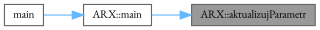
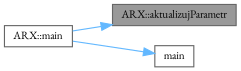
  digraph {
    fontname="EB Garamond"
    rankdir=RL
    node [color=grey40 fillcolor=white fontname="EB Garamond" fontsize=10 shape=box style=filled]
    edge [color=steelblue1 dir=back fontname="EB Garamond" fontsize=10 labelfontname=Helvetica labelfontsize=10 style=solid]
    n1 [color=gray40 fillcolor=grey60 fontcolor=black height=0.2 label="ARX::aktualizujParametr" width=0.4]
    n2 [height=0.2 label="ARX::main" width=0.4]
    n3 [height=0.2 label=main width=0.4]
    n1 -> n2
-   n2 -> n3
+   n3 -> n2
  }
